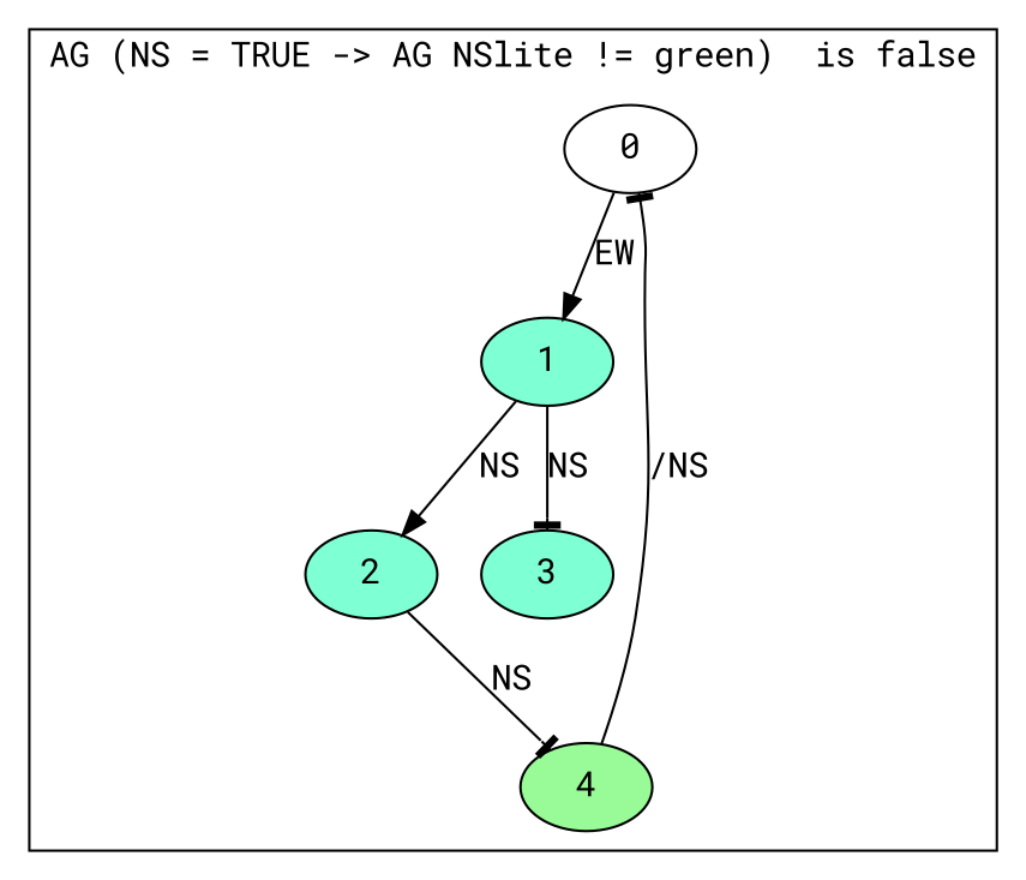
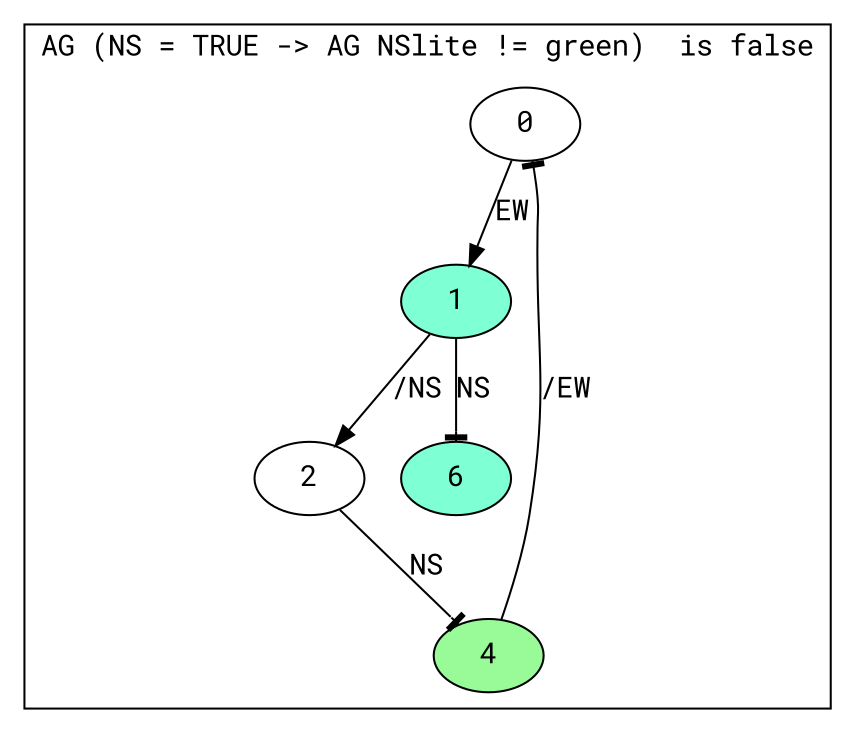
  digraph {
    fontname="Roboto Mono"
    node [fillcolor=white fontname="Roboto Mono" style=filled]
    edge [arrowhead=tee fontname="Roboto Mono"]
    0
    1 [fillcolor=aquamarine]
-   2 [fillcolor=aquamarine]
-   3 [fillcolor=aquamarine]
+   2
+   3 [fillcolor=aquamarine label=6]
    4 [fillcolor=palegreen]
    subgraph cluster_1 {
      label="AG (NS = TRUE -> AG NSlite != green)  is false"
      0
      1
      2
      3
      4
    }
    0 -> 1 [arrowhead=normal label=EW]
-   1 -> 2 [arrowhead=normal label=NS]
+   1 -> 2 [arrowhead=normal label="/NS"]
    1 -> 3 [label=NS]
    2 -> 4 [label=NS]
-   4 -> 0 [label="/NS"]
+   4 -> 0 [label="/EW"]
  }
